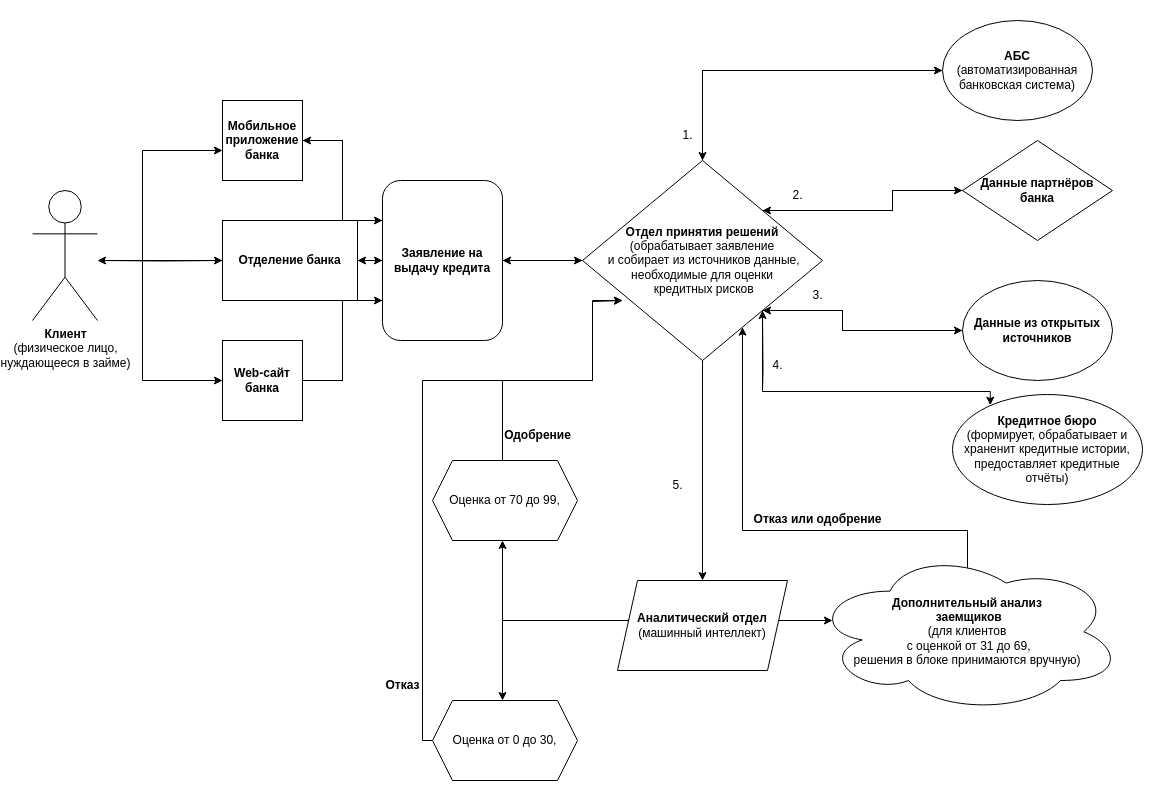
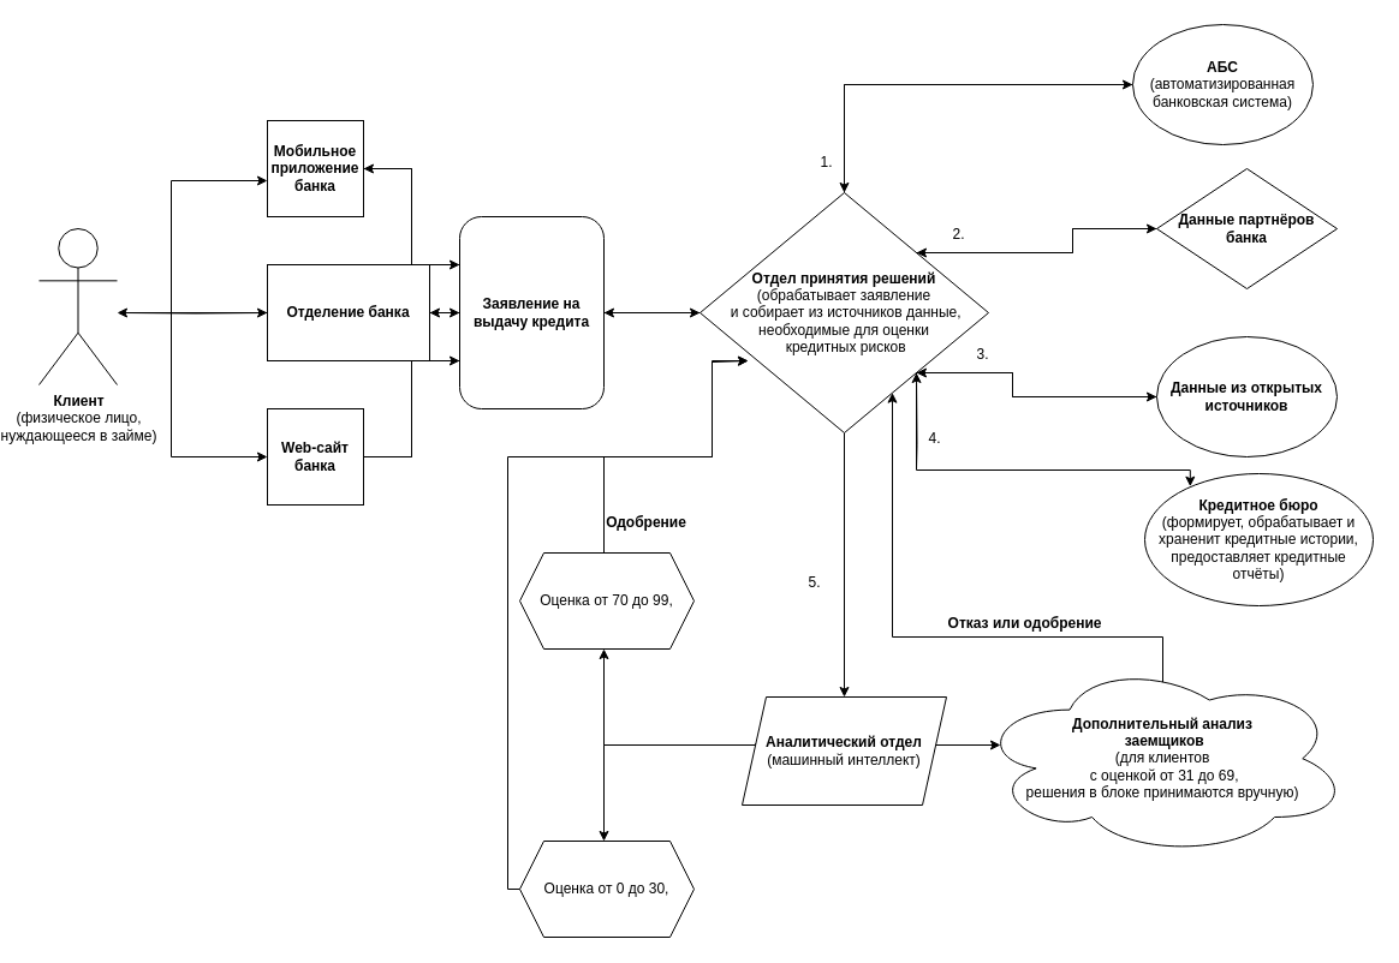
  <mxCell id="0" />
  <mxCell id="1" parent="0" />
  <mxCell id="2" style="edgeStyle=orthogonalEdgeStyle;rounded=0;orthogonalLoop=1;jettySize=auto;html=1;" edge="1" parent="1"><mxGeometry relative="1" as="geometry"><mxPoint x="210" y="150" as="targetPoint" /><mxPoint x="90" y="260" as="sourcePoint" /><Array as="points"><mxPoint x="130" y="260" /><mxPoint x="130" y="150" /></Array></mxGeometry></mxCell>
  <mxCell id="3" style="edgeStyle=orthogonalEdgeStyle;rounded=0;orthogonalLoop=1;jettySize=auto;html=1;entryX=0;entryY=0.5;entryDx=0;entryDy=0;" edge="1" parent="1" target="8"><mxGeometry relative="1" as="geometry"><mxPoint x="200" y="260" as="targetPoint" /><mxPoint x="90" y="260" as="sourcePoint" /></mxGeometry></mxCell>
  <mxCell id="4" style="edgeStyle=orthogonalEdgeStyle;rounded=0;orthogonalLoop=1;jettySize=auto;html=1;" edge="1" parent="1"><mxGeometry relative="1" as="geometry"><mxPoint x="210" y="380" as="targetPoint" /><mxPoint x="100" y="260" as="sourcePoint" /><Array as="points"><mxPoint x="130" y="260" /><mxPoint x="130" y="380" /></Array></mxGeometry></mxCell>
  <mxCell id="5" value="&lt;b&gt;Клиент &lt;br&gt;&lt;/b&gt;(физическое лицо, &lt;br&gt;нуждающееся в займе)" style="shape=umlActor;verticalLabelPosition=bottom;verticalAlign=top;html=1;outlineConnect=0;" vertex="1" parent="1"><mxGeometry x="20" y="190" width="65" height="130" as="geometry" /></mxCell>
  <mxCell id="6" style="edgeStyle=orthogonalEdgeStyle;rounded=0;orthogonalLoop=1;jettySize=auto;html=1;entryX=0;entryY=0.5;entryDx=0;entryDy=0;" edge="1" parent="1" source="8" target="17"><mxGeometry relative="1" as="geometry" /></mxCell>
  <mxCell id="7" style="edgeStyle=orthogonalEdgeStyle;rounded=0;orthogonalLoop=1;jettySize=auto;html=1;" edge="1" parent="1" source="8" target="5"><mxGeometry relative="1" as="geometry"><Array as="points"><mxPoint x="120" y="260" /><mxPoint x="120" y="260" /></Array></mxGeometry></mxCell>
  <mxCell id="8" value="&lt;b&gt;Отделение банка&lt;/b&gt;" style="whiteSpace=wrap;html=1;aspect=fixed;" vertex="1" parent="1"><mxGeometry x="210" y="220" width="135" height="80" as="geometry" /></mxCell>
  <mxCell id="9" style="edgeStyle=orthogonalEdgeStyle;rounded=0;orthogonalLoop=1;jettySize=auto;html=1;" edge="1" parent="1" source="10"><mxGeometry relative="1" as="geometry"><mxPoint x="370" y="300" as="targetPoint" /><Array as="points"><mxPoint x="330" y="380" /><mxPoint x="330" y="300" /></Array></mxGeometry></mxCell>
  <mxCell id="10" value="&lt;b&gt;Web-сайт банка&lt;/b&gt;" style="whiteSpace=wrap;html=1;aspect=fixed;" vertex="1" parent="1"><mxGeometry x="210" y="340" width="80" height="80" as="geometry" /></mxCell>
  <mxCell id="11" style="edgeStyle=orthogonalEdgeStyle;rounded=0;orthogonalLoop=1;jettySize=auto;html=1;entryX=0;entryY=0.25;entryDx=0;entryDy=0;" edge="1" parent="1" source="12" target="17"><mxGeometry relative="1" as="geometry"><mxPoint x="360" y="220" as="targetPoint" /><Array as="points"><mxPoint x="330" y="140" /><mxPoint x="330" y="220" /></Array></mxGeometry></mxCell>
  <mxCell id="12" value="&lt;b&gt;Мобильное приложение банка&lt;/b&gt;" style="whiteSpace=wrap;html=1;aspect=fixed;" vertex="1" parent="1"><mxGeometry x="210" y="100" width="80" height="80" as="geometry" /></mxCell>
  <mxCell id="13" style="edgeStyle=orthogonalEdgeStyle;rounded=0;orthogonalLoop=1;jettySize=auto;html=1;entryX=0;entryY=0.5;entryDx=0;entryDy=0;" edge="1" parent="1" source="17" target="24"><mxGeometry relative="1" as="geometry" /></mxCell>
  <mxCell id="14" style="edgeStyle=orthogonalEdgeStyle;rounded=0;orthogonalLoop=1;jettySize=auto;html=1;entryX=1;entryY=0.5;entryDx=0;entryDy=0;" edge="1" parent="1" source="17" target="8"><mxGeometry relative="1" as="geometry" /></mxCell>
  <mxCell id="15" style="edgeStyle=orthogonalEdgeStyle;rounded=0;orthogonalLoop=1;jettySize=auto;html=1;entryX=1;entryY=0.5;entryDx=0;entryDy=0;" edge="1" parent="1" source="17" target="12"><mxGeometry relative="1" as="geometry"><Array as="points"><mxPoint x="330" y="220" /><mxPoint x="330" y="140" /></Array></mxGeometry></mxCell>
  <mxCell id="16" style="edgeStyle=orthogonalEdgeStyle;rounded=0;orthogonalLoop=1;jettySize=auto;html=1;entryX=1;entryY=0.5;entryDx=0;entryDy=0;endArrow=none;" edge="1" parent="1" source="17" target="10"><mxGeometry relative="1" as="geometry"><Array as="points"><mxPoint x="330" y="300" /><mxPoint x="330" y="380" /></Array></mxGeometry></mxCell>
  <mxCell id="17" value="&lt;b&gt;Заявление на выдачу кредита&lt;/b&gt;" style="rounded=1;whiteSpace=wrap;html=1;" vertex="1" parent="1"><mxGeometry x="370" y="180" width="120" height="160" as="geometry" /></mxCell>
  <mxCell id="18" style="edgeStyle=orthogonalEdgeStyle;rounded=0;orthogonalLoop=1;jettySize=auto;html=1;" edge="1" parent="1" source="24" target="26"><mxGeometry relative="1" as="geometry"><mxPoint x="730" y="100" as="targetPoint" /><Array as="points"><mxPoint x="690" y="70" /></Array></mxGeometry></mxCell>
  <mxCell id="19" style="edgeStyle=orthogonalEdgeStyle;rounded=0;orthogonalLoop=1;jettySize=auto;html=1;exitX=1;exitY=0;exitDx=0;exitDy=0;entryX=0;entryY=0.5;entryDx=0;entryDy=0;" edge="1" parent="1" source="24" target="28"><mxGeometry relative="1" as="geometry" /></mxCell>
  <mxCell id="20" style="edgeStyle=orthogonalEdgeStyle;rounded=0;orthogonalLoop=1;jettySize=auto;html=1;exitX=1;exitY=1;exitDx=0;exitDy=0;entryX=0;entryY=0.5;entryDx=0;entryDy=0;" edge="1" parent="1" source="24" target="30"><mxGeometry relative="1" as="geometry"><Array as="points"><mxPoint x="830" y="310" /><mxPoint x="830" y="330" /></Array></mxGeometry></mxCell>
  <mxCell id="21" style="edgeStyle=orthogonalEdgeStyle;rounded=0;orthogonalLoop=1;jettySize=auto;html=1;exitX=1;exitY=1;exitDx=0;exitDy=0;entryX=0.199;entryY=0.097;entryDx=0;entryDy=0;entryPerimeter=0;" edge="1" parent="1" source="24" target="31"><mxGeometry relative="1" as="geometry"><mxPoint x="750" y="370" as="targetPoint" /><Array as="points"><mxPoint x="750" y="391" /></Array></mxGeometry></mxCell>
  <mxCell id="22" style="edgeStyle=orthogonalEdgeStyle;rounded=0;orthogonalLoop=1;jettySize=auto;html=1;entryX=0.5;entryY=0;entryDx=0;entryDy=0;" edge="1" parent="1" source="24" target="41"><mxGeometry relative="1" as="geometry" /></mxCell>
  <mxCell id="23" style="edgeStyle=orthogonalEdgeStyle;rounded=0;orthogonalLoop=1;jettySize=auto;html=1;" edge="1" parent="1" source="24"><mxGeometry relative="1" as="geometry"><mxPoint x="490" y="260" as="targetPoint" /></mxGeometry></mxCell>
  <mxCell id="24" value="&lt;b&gt;Отдел принятия решений&lt;/b&gt;&lt;br&gt;(обрабатывает заявление&lt;br&gt;&amp;nbsp;и собирает из источников данные, &lt;br&gt;необходимые для оценки&lt;br&gt;&amp;nbsp;кредитных рисков" style="rhombus;whiteSpace=wrap;html=1;" vertex="1" parent="1"><mxGeometry x="570" y="160" width="240" height="200" as="geometry" /></mxCell>
  <mxCell id="25" style="edgeStyle=orthogonalEdgeStyle;rounded=0;orthogonalLoop=1;jettySize=auto;html=1;entryX=0.5;entryY=0;entryDx=0;entryDy=0;" edge="1" parent="1" source="26" target="24"><mxGeometry relative="1" as="geometry" /></mxCell>
  <mxCell id="26" value="&lt;b&gt;АБС&lt;br&gt;&lt;/b&gt;(автоматизированная банковская система)" style="ellipse;whiteSpace=wrap;html=1;" vertex="1" parent="1"><mxGeometry x="930" y="20" width="150" height="100" as="geometry" /></mxCell>
  <mxCell id="27" style="edgeStyle=orthogonalEdgeStyle;rounded=0;orthogonalLoop=1;jettySize=auto;html=1;entryX=1;entryY=0;entryDx=0;entryDy=0;" edge="1" parent="1" source="28" target="24"><mxGeometry relative="1" as="geometry" /></mxCell>
  <mxCell id="28" value="&lt;b&gt;Данные партнёров банка&lt;/b&gt;" style="rhombus;whiteSpace=wrap;html=1;" vertex="1" parent="1"><mxGeometry x="950" y="140" width="150" height="100" as="geometry" /></mxCell>
  <mxCell id="29" style="edgeStyle=orthogonalEdgeStyle;rounded=0;orthogonalLoop=1;jettySize=auto;html=1;" edge="1" parent="1" source="30"><mxGeometry relative="1" as="geometry"><mxPoint x="750" y="310" as="targetPoint" /><Array as="points"><mxPoint x="830" y="330" /><mxPoint x="830" y="310" /></Array></mxGeometry></mxCell>
  <mxCell id="30" value="&lt;b&gt;Данные из открытых источников&lt;/b&gt;" style="ellipse;whiteSpace=wrap;html=1;" vertex="1" parent="1"><mxGeometry x="950" y="280" width="150" height="100" as="geometry" /></mxCell>
  <mxCell id="31" value="&lt;b&gt;Кредитное бюро&lt;/b&gt;&lt;br&gt;(формирует, обрабатывает и храненит кредитные истории, предоставляет кредитные отчёты)" style="ellipse;whiteSpace=wrap;html=1;" vertex="1" parent="1"><mxGeometry x="940" y="394" width="190" height="110" as="geometry" /></mxCell>
  <mxCell id="32" value="1." style="text;html=1;align=center;verticalAlign=middle;resizable=0;points=[];autosize=1;strokeColor=none;fillColor=none;" vertex="1" parent="1"><mxGeometry x="660" y="120" width="30" height="30" as="geometry" /></mxCell>
  <mxCell id="33" value="2." style="text;html=1;align=center;verticalAlign=middle;resizable=0;points=[];autosize=1;strokeColor=none;fillColor=none;" vertex="1" parent="1"><mxGeometry x="770" y="180" width="30" height="30" as="geometry" /></mxCell>
  <mxCell id="34" value="3." style="text;html=1;align=center;verticalAlign=middle;resizable=0;points=[];autosize=1;strokeColor=none;fillColor=none;" vertex="1" parent="1"><mxGeometry x="790" y="280" width="30" height="30" as="geometry" /></mxCell>
  <mxCell id="35" style="edgeStyle=orthogonalEdgeStyle;rounded=0;orthogonalLoop=1;jettySize=auto;html=1;entryX=1;entryY=1;entryDx=0;entryDy=0;" edge="1" parent="1" target="24"><mxGeometry relative="1" as="geometry"><mxPoint x="750" y="320" as="targetPoint" /><mxPoint x="750" y="390" as="sourcePoint" /></mxGeometry></mxCell>
  <mxCell id="36" value="4." style="text;html=1;align=center;verticalAlign=middle;resizable=0;points=[];autosize=1;strokeColor=none;fillColor=none;" vertex="1" parent="1"><mxGeometry x="750" y="350" width="30" height="30" as="geometry" /></mxCell>
  <mxCell id="37" value="5." style="text;html=1;align=center;verticalAlign=middle;resizable=0;points=[];autosize=1;strokeColor=none;fillColor=none;" vertex="1" parent="1"><mxGeometry x="650" y="470" width="30" height="30" as="geometry" /></mxCell>
  <mxCell id="38" style="edgeStyle=orthogonalEdgeStyle;rounded=0;orthogonalLoop=1;jettySize=auto;html=1;exitX=0.066;exitY=0.428;exitDx=0;exitDy=0;exitPerimeter=0;" edge="1" parent="1" source="41"><mxGeometry relative="1" as="geometry"><mxPoint x="490" y="700" as="targetPoint" /><Array as="points"><mxPoint x="616" y="620" /><mxPoint x="490" y="620" /></Array></mxGeometry></mxCell>
  <mxCell id="39" style="edgeStyle=orthogonalEdgeStyle;rounded=0;orthogonalLoop=1;jettySize=auto;html=1;" edge="1" parent="1" source="41"><mxGeometry relative="1" as="geometry"><mxPoint x="490" y="540" as="targetPoint" /><Array as="points"><mxPoint x="490" y="620" /></Array></mxGeometry></mxCell>
  <mxCell id="40" style="edgeStyle=orthogonalEdgeStyle;rounded=0;orthogonalLoop=1;jettySize=auto;html=1;" edge="1" parent="1"><mxGeometry relative="1" as="geometry"><mxPoint x="820" y="620" as="targetPoint" /><mxPoint x="765" y="620" as="sourcePoint" /></mxGeometry></mxCell>
  <mxCell id="41" value="&lt;b&gt;Аналитический отдел&lt;/b&gt;&lt;br&gt;(машинный интеллект)" style="shape=parallelogram;perimeter=parallelogramPerimeter;whiteSpace=wrap;html=1;fixedSize=1;" vertex="1" parent="1"><mxGeometry x="605" y="580" width="170" height="90" as="geometry" /></mxCell>
  <mxCell id="42" style="edgeStyle=orthogonalEdgeStyle;rounded=0;orthogonalLoop=1;jettySize=auto;html=1;" edge="1" parent="1" source="43"><mxGeometry relative="1" as="geometry"><mxPoint x="610" y="300" as="targetPoint" /><Array as="points"><mxPoint x="410" y="740" /><mxPoint x="410" y="380" /><mxPoint x="580" y="380" /><mxPoint x="580" y="301" /></Array></mxGeometry></mxCell>
  <mxCell id="43" value="Оценка от 0 до 30,&lt;br&gt;" style="shape=hexagon;perimeter=hexagonPerimeter2;whiteSpace=wrap;html=1;fixedSize=1;" vertex="1" parent="1"><mxGeometry x="420" y="700" width="145" height="80" as="geometry" /></mxCell>
  <mxCell id="44" style="edgeStyle=orthogonalEdgeStyle;rounded=0;orthogonalLoop=1;jettySize=auto;html=1;exitX=0.5;exitY=0;exitDx=0;exitDy=0;" edge="1" parent="1"><mxGeometry relative="1" as="geometry"><mxPoint x="610" y="300" as="targetPoint" /><mxPoint x="490" y="460" as="sourcePoint" /><Array as="points"><mxPoint x="490" y="380" /><mxPoint x="580" y="380" /><mxPoint x="580" y="300" /></Array></mxGeometry></mxCell>
  <mxCell id="45" value="Оценка от 70 до 99,&lt;br&gt;" style="shape=hexagon;perimeter=hexagonPerimeter2;whiteSpace=wrap;html=1;fixedSize=1;" vertex="1" parent="1"><mxGeometry x="420" y="460" width="145" height="80" as="geometry" /></mxCell>
  <mxCell id="46" style="edgeStyle=orthogonalEdgeStyle;rounded=0;orthogonalLoop=1;jettySize=auto;html=1;exitX=0.5;exitY=0.115;exitDx=0;exitDy=0;exitPerimeter=0;" edge="1" parent="1" source="47" target="24"><mxGeometry relative="1" as="geometry"><mxPoint x="730" y="370" as="targetPoint" /><Array as="points"><mxPoint x="955" y="530" /><mxPoint x="730" y="530" /></Array></mxGeometry></mxCell>
  <mxCell id="47" value="&lt;b&gt;Дополнительный анализ&lt;br&gt;&amp;nbsp;заемщиков&lt;/b&gt; &lt;br&gt;(для клиентов&lt;br&gt;&amp;nbsp;с оценкой&amp;nbsp;от 31 до 69, &lt;br&gt;решения в блоке принимаются вручную)" style="ellipse;shape=cloud;whiteSpace=wrap;html=1;" vertex="1" parent="1"><mxGeometry x="800" y="550" width="310" height="162.5" as="geometry" /></mxCell>
- <mxCell id="48" value="&lt;b&gt;Отказ или одобрение&lt;/b&gt;" style="text;html=1;align=center;verticalAlign=middle;resizable=0;points=[];autosize=1;strokeColor=none;fillColor=none;" vertex="1" parent="1"><mxGeometry x="730" y="504" width="150" height="30" as="geometry" /></mxCell>
+ <mxCell id="48" value="&lt;b&gt;Отказ или одобрение&lt;/b&gt;" style="text;html=1;align=center;verticalAlign=middle;resizable=0;points=[];autosize=1;strokeColor=none;fillColor=none;" vertex="1" parent="1"><mxGeometry x="765" y="504" width="150" height="30" as="geometry" /></mxCell>
  <mxCell id="49" value="&lt;b style=&quot;&quot;&gt;Одобрение&lt;/b&gt;" style="text;html=1;align=center;verticalAlign=middle;resizable=0;points=[];autosize=1;strokeColor=none;fillColor=none;" vertex="1" parent="1"><mxGeometry x="480" y="420" width="90" height="30" as="geometry" /></mxCell>
- <mxCell id="50" value="&lt;b style=&quot;&quot;&gt;Отказ&lt;/b&gt;" style="text;html=1;align=center;verticalAlign=middle;resizable=0;points=[];autosize=1;strokeColor=none;fillColor=none;" vertex="1" parent="1"><mxGeometry x="360" y="670" width="60" height="30" as="geometry" /></mxCell>
